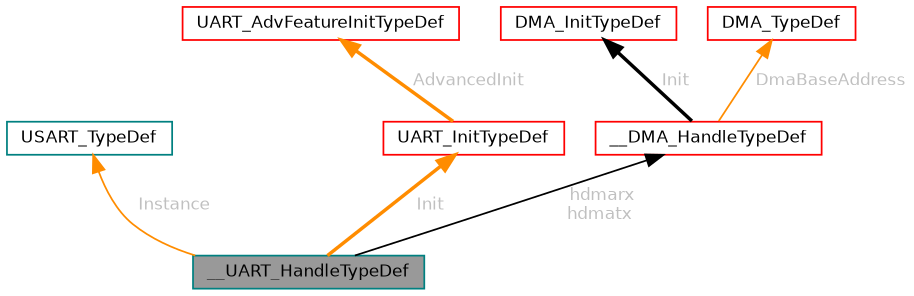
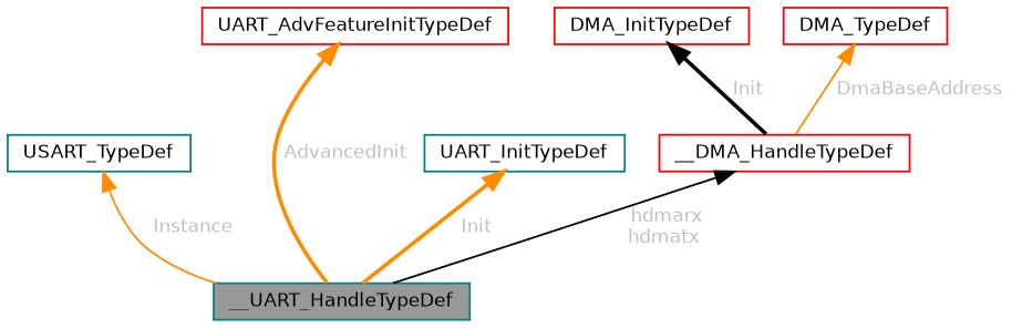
  digraph {
    node [color=red fillcolor=white fontname=Helvetica fontsize=10 shape=box style=filled]
    edge [color=darkorange dir=back fontcolor=grey fontname=Helvetica fontsize=10 labelfontname=Helvetica labelfontsize=10 style=solid]
    n1 [color=teal fillcolor=grey60 fontcolor=black height=0.2 label=__UART_HandleTypeDef width=0.4]
    n2 [color=teal height=0.2 label=USART_TypeDef width=0.4]
-   n3 [height=0.2 label=UART_InitTypeDef width=0.4]
+   n3 [color=teal height=0.2 label=UART_InitTypeDef width=0.4]
    n4 [height=0.2 label=UART_AdvFeatureInitTypeDef width=0.4]
    n5 [height=0.2 label=__DMA_HandleTypeDef width=0.4]
    n6 [height=0.2 label=DMA_InitTypeDef width=0.4]
    n7 [height=0.2 label=DMA_TypeDef width=0.4]
    n2 -> n1 [label=" Instance"]
    n3 -> n1 [label=" Init" style=bold]
-   n4 -> n3 [label=" AdvancedInit" style=bold]
+   n4 -> n1 [label=" AdvancedInit" style=bold]
    n5 -> n1 [color=black label=" hdmarx\nhdmatx"]
    n6 -> n5 [color=black label=" Init" style=bold]
    n7 -> n5 [label=" DmaBaseAddress"]
  }
